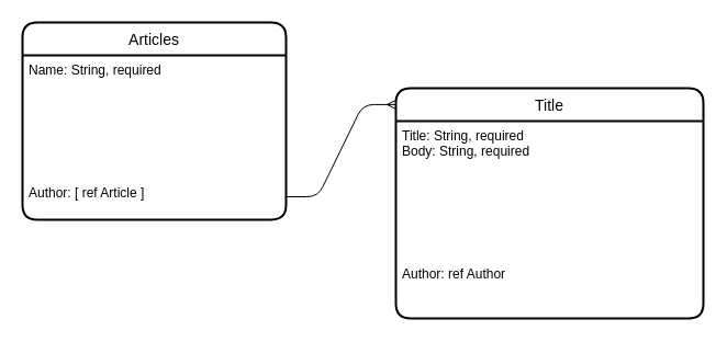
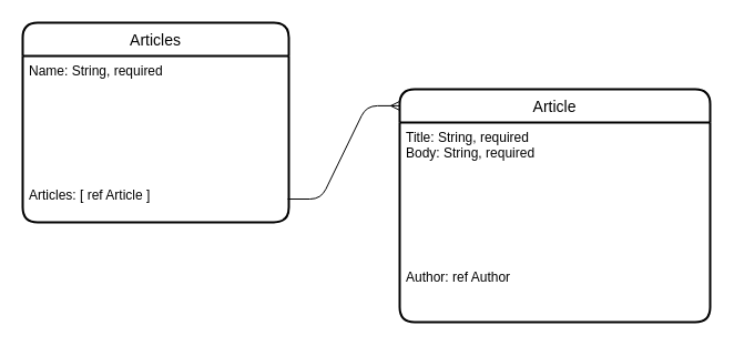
  <mxCell id="0" />
  <mxCell id="1" parent="0" />
  <mxCell id="2" value="Articles" style="swimlane;childLayout=stackLayout;horizontal=1;startSize=30;horizontalStack=0;rounded=1;fontSize=14;fontStyle=0;strokeWidth=2;resizeParent=0;resizeLast=1;shadow=0;dashed=0;align=center;" vertex="1" parent="1"><mxGeometry x="20" y="20" width="240" height="180" as="geometry" /></mxCell>
- <mxCell id="3" value="Name: String, required&#10;&#10;&#10;&#10;&#10;&#10;&#10;&#10;Author: [ ref Article ]&#10;" style="align=left;strokeColor=none;fillColor=none;spacingLeft=4;fontSize=12;verticalAlign=top;resizable=0;rotatable=0;part=1;" vertex="1" parent="2"><mxGeometry y="30" width="240" height="150" as="geometry" /></mxCell>
- <mxCell id="4" value="Title" style="swimlane;childLayout=stackLayout;horizontal=1;startSize=30;horizontalStack=0;rounded=1;fontSize=14;fontStyle=0;strokeWidth=2;resizeParent=0;resizeLast=1;shadow=0;dashed=0;align=center;" vertex="1" parent="1"><mxGeometry x="360" y="80" width="280" height="210" as="geometry" /></mxCell>
+ <mxCell id="3" value="Name: String, required&#10;&#10;&#10;&#10;&#10;&#10;&#10;&#10;Articles: [ ref Article ]&#10;" style="align=left;strokeColor=none;fillColor=none;spacingLeft=4;fontSize=12;verticalAlign=top;resizable=0;rotatable=0;part=1;" vertex="1" parent="2"><mxGeometry y="30" width="240" height="150" as="geometry" /></mxCell>
+ <mxCell id="4" value="Article" style="swimlane;childLayout=stackLayout;horizontal=1;startSize=30;horizontalStack=0;rounded=1;fontSize=14;fontStyle=0;strokeWidth=2;resizeParent=0;resizeLast=1;shadow=0;dashed=0;align=center;" vertex="1" parent="1"><mxGeometry x="360" y="80" width="280" height="210" as="geometry" /></mxCell>
  <mxCell id="5" value="Title: String, required&#10;Body: String, required&#10;&#10;&#10;&#10;&#10;&#10;&#10;&#10;Author: ref Author&#10;" style="align=left;strokeColor=none;fillColor=none;spacingLeft=4;fontSize=12;verticalAlign=top;resizable=0;rotatable=0;part=1;" vertex="1" parent="4"><mxGeometry y="30" width="280" height="180" as="geometry" /></mxCell>
  <mxCell id="6" value="" style="edgeStyle=entityRelationEdgeStyle;fontSize=12;html=1;endArrow=ERmany;entryX=0;entryY=0.071;entryDx=0;entryDy=0;exitX=0.996;exitY=0.86;exitDx=0;exitDy=0;exitPerimeter=0;entryPerimeter=0;" edge="1" parent="1" source="3" target="4"><mxGeometry width="100" height="100" relative="1" as="geometry"><mxPoint x="290" y="360" as="sourcePoint" /><mxPoint x="390" y="260" as="targetPoint" /></mxGeometry></mxCell>
